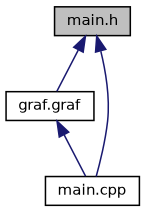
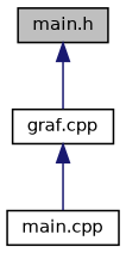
  digraph {
    node [color=black fillcolor=white fontname=Helvetica fontsize=10 shape=record style=filled]
    edge [color=midnightblue dir=back fontname=Helvetica fontsize=10 labelfontname=Helvetica labelfontsize=10 style=solid]
    n1 [fillcolor=grey75 fontcolor=black height=0.2 label="main.h" width=0.4]
-   n2 [height=0.2 label="graf.graf" width=0.4]
+   n2 [height=0.2 label="graf.cpp" width=0.4]
    n3 [height=0.2 label="main.cpp" width=0.4]
    n1 -> n2
-   n1 -> n3
    n2 -> n3
  }
